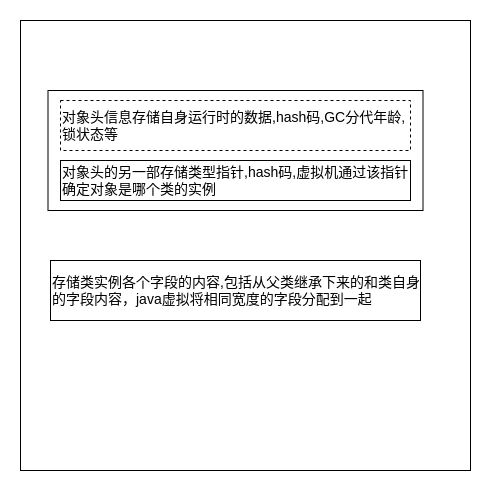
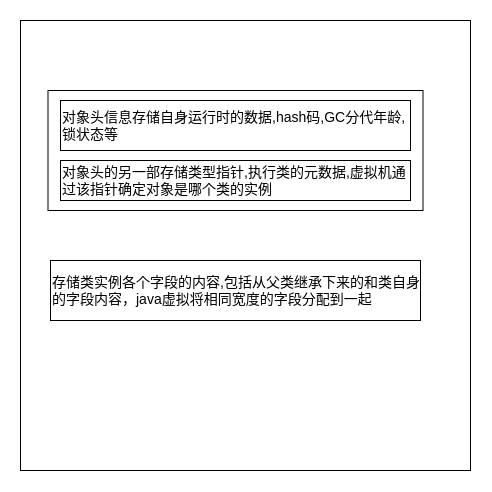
  <mxCell id="0" />
  <mxCell id="1" parent="0" />
  <mxCell id="2" value="" style="whiteSpace=wrap;html=1;aspect=fixed;fontSize=14;" vertex="1" parent="1"><mxGeometry x="20" y="20" width="450" height="450" as="geometry" /></mxCell>
  <mxCell id="3" value="" style="rounded=0;whiteSpace=wrap;html=1;fontSize=14;" vertex="1" parent="1"><mxGeometry x="47.5" y="90" width="375" height="120" as="geometry" /></mxCell>
  <mxCell id="4" value="存储类实例各个字段的内容,包括从父类继承下来的和类自身的字段内容，java虚拟将相同宽度的字段分配到一起" style="rounded=0;whiteSpace=wrap;html=1;fontSize=14;align=left;" vertex="1" parent="1"><mxGeometry x="50" y="260" width="370" height="60" as="geometry" /></mxCell>
- <mxCell id="5" value="对象头信息存储自身运行时的数据,hash码,GC分代年龄,锁状态等&lt;div style=&quot;text-align: justify&quot;&gt;&lt;/div&gt;" style="rounded=0;whiteSpace=wrap;html=1;fontSize=14;align=left;dashed=1;" vertex="1" parent="1"><mxGeometry x="60" y="100" width="350" height="50" as="geometry" /></mxCell>
- <mxCell id="6" value="对象头的另一部存储类型指针,hash码,虚拟机通过该指针确定对象是哪个类的实例&lt;div&gt;&lt;/div&gt;" style="rounded=0;whiteSpace=wrap;html=1;fontSize=14;align=left;" vertex="1" parent="1"><mxGeometry x="60" y="160" width="350" height="40" as="geometry" /></mxCell>
+ <mxCell id="5" value="对象头信息存储自身运行时的数据,hash码,GC分代年龄,锁状态等&lt;div style=&quot;text-align: justify&quot;&gt;&lt;/div&gt;" style="rounded=0;whiteSpace=wrap;html=1;fontSize=14;align=left;" vertex="1" parent="1"><mxGeometry x="60" y="100" width="350" height="50" as="geometry" /></mxCell>
+ <mxCell id="6" value="对象头的另一部存储类型指针,执行类的元数据,虚拟机通过该指针确定对象是哪个类的实例&lt;div&gt;&lt;/div&gt;" style="rounded=0;whiteSpace=wrap;html=1;fontSize=14;align=left;" vertex="1" parent="1"><mxGeometry x="60" y="160" width="350" height="40" as="geometry" /></mxCell>
